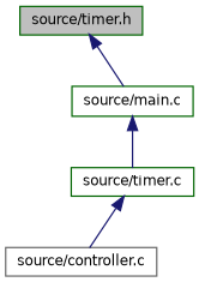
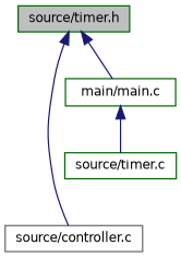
  digraph {
    node [color=darkgreen fillcolor=white fontname=Helvetica fontsize=10 shape=record style=filled]
    edge [color=midnightblue dir=back fontname=Helvetica fontsize=10 labelfontname=Helvetica labelfontsize=10 style=solid]
    n1 [fillcolor=grey75 fontcolor=black height=0.2 label="source/timer.h" width=0.4]
    n2 [color=gray40 height=0.2 label="source/controller.c" width=0.4]
-   n3 [height=0.2 label="source/main.c" width=0.4]
+   n3 [height=0.2 label="main/main.c" width=0.4]
    n4 [height=0.2 label="source/timer.c" width=0.4]
-   n4 -> n2
+   n1 -> n2
    n1 -> n3
    n3 -> n4
  }
